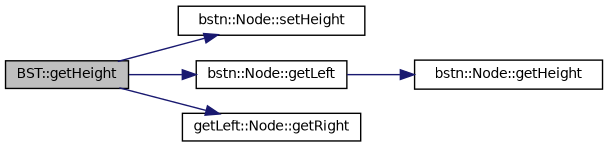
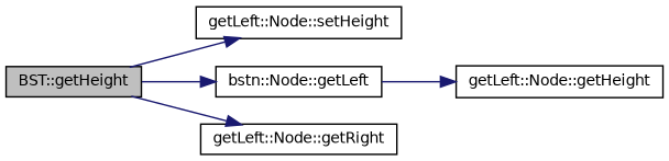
  digraph {
    rankdir=LR
    node [color=black fillcolor=white fontname=Helvetica fontsize=10 shape=record style=filled]
    edge [color=midnightblue fontname=Helvetica fontsize=10 labelfontname=Helvetica labelfontsize=10 style=solid]
    n1 [fillcolor=grey75 fontcolor=black height=0.2 label="BST::getHeight" width=0.4]
-   n2 [height=0.2 label="bstn::Node::setHeight" width=0.4]
+   n2 [height=0.2 label="getLeft::Node::setHeight" width=0.4]
    n3 [height=0.2 label="bstn::Node::getLeft" width=0.4]
    n4 [height=0.2 label="getLeft::Node::getRight" width=0.4]
-   n5 [height=0.2 label="bstn::Node::getHeight" width=0.4]
+   n5 [height=0.2 label="getLeft::Node::getHeight" width=0.4]
    n1 -> n2
    n1 -> n3
    n1 -> n4
    n3 -> n5
  }
